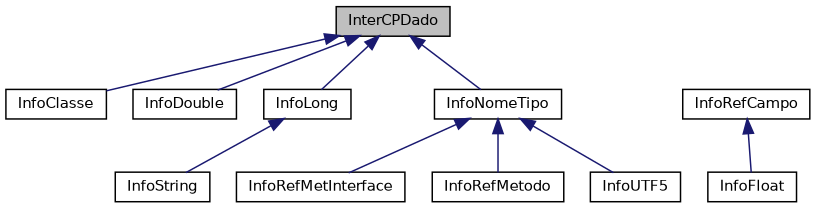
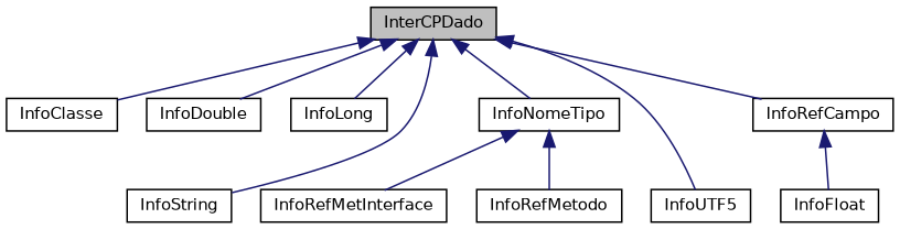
  digraph {
    rankdir=TB
    node [color=black fillcolor=white fontname=Helvetica fontsize=10 shape=record style=filled]
    edge [color=midnightblue dir=back fontname=Helvetica fontsize=10 labelfontname=Helvetica labelfontsize=10 style=solid]
    n1 [fillcolor=grey75 fontcolor=black height=0.2 label=InterCPDado width=0.4]
    n2 [height=0.2 label=InfoClasse width=0.4]
    n3 [height=0.2 label=InfoDouble width=0.4]
    n4 [height=0.2 label=InfoLong width=0.4]
    n5 [height=0.2 label=InfoNomeTipo width=0.4]
    n6 [height=0.2 label=InfoRefCampo width=0.4]
    n7 [height=0.2 label=InfoString width=0.4]
    n8 [height=0.2 label=InfoUTF5 width=0.4]
    n9 [height=0.2 label=InfoFloat width=0.4]
    n10 [height=0.2 label=InfoRefMetInterface width=0.4]
    n11 [height=0.2 label=InfoRefMetodo width=0.4]
    n1 -> n2
    n1 -> n3
    n1 -> n4
    n1 -> n5
-   n4 -> n7
-   n5 -> n8
+   n1 -> n6
+   n1 -> n7
+   n1 -> n8
    n5 -> n10
    n5 -> n11
    n6 -> n9
  }
